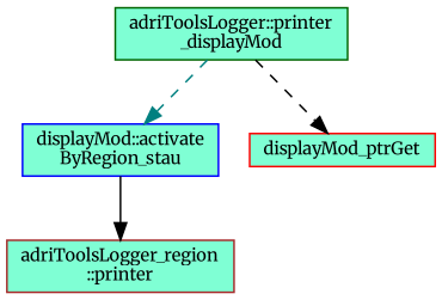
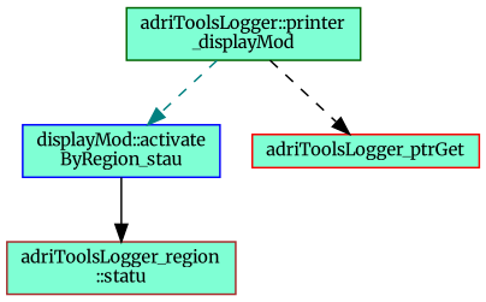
  digraph {
    fontname=Merriweather
    rankdir=TB
    node [fillcolor=aquamarine fontname=Merriweather fontsize=10 shape=record style=filled]
    edge [color=black fontname=Merriweather fontsize=10 labelfontname=Helvetica labelfontsize=10 style=dashed]
    n1 [color=darkgreen fontcolor=black height=0.2 label="adriToolsLogger::printer\l_displayMod" width=0.4]
    n2 [color=blue height=0.2 label="displayMod::activate\lByRegion_stau" width=0.4]
-   n3 [color=red height=0.2 label=displayMod_ptrGet width=0.4]
-   n4 [color=brown height=0.2 label="adriToolsLogger_region\l::printer" width=0.4]
+   n3 [color=red height=0.2 label=adriToolsLogger_ptrGet width=0.4]
+   n4 [color=brown height=0.2 label="adriToolsLogger_region\l::statu" width=0.4]
    n1 -> n2 [color=teal]
    n1 -> n3
    n2 -> n4 [style=solid]
  }
